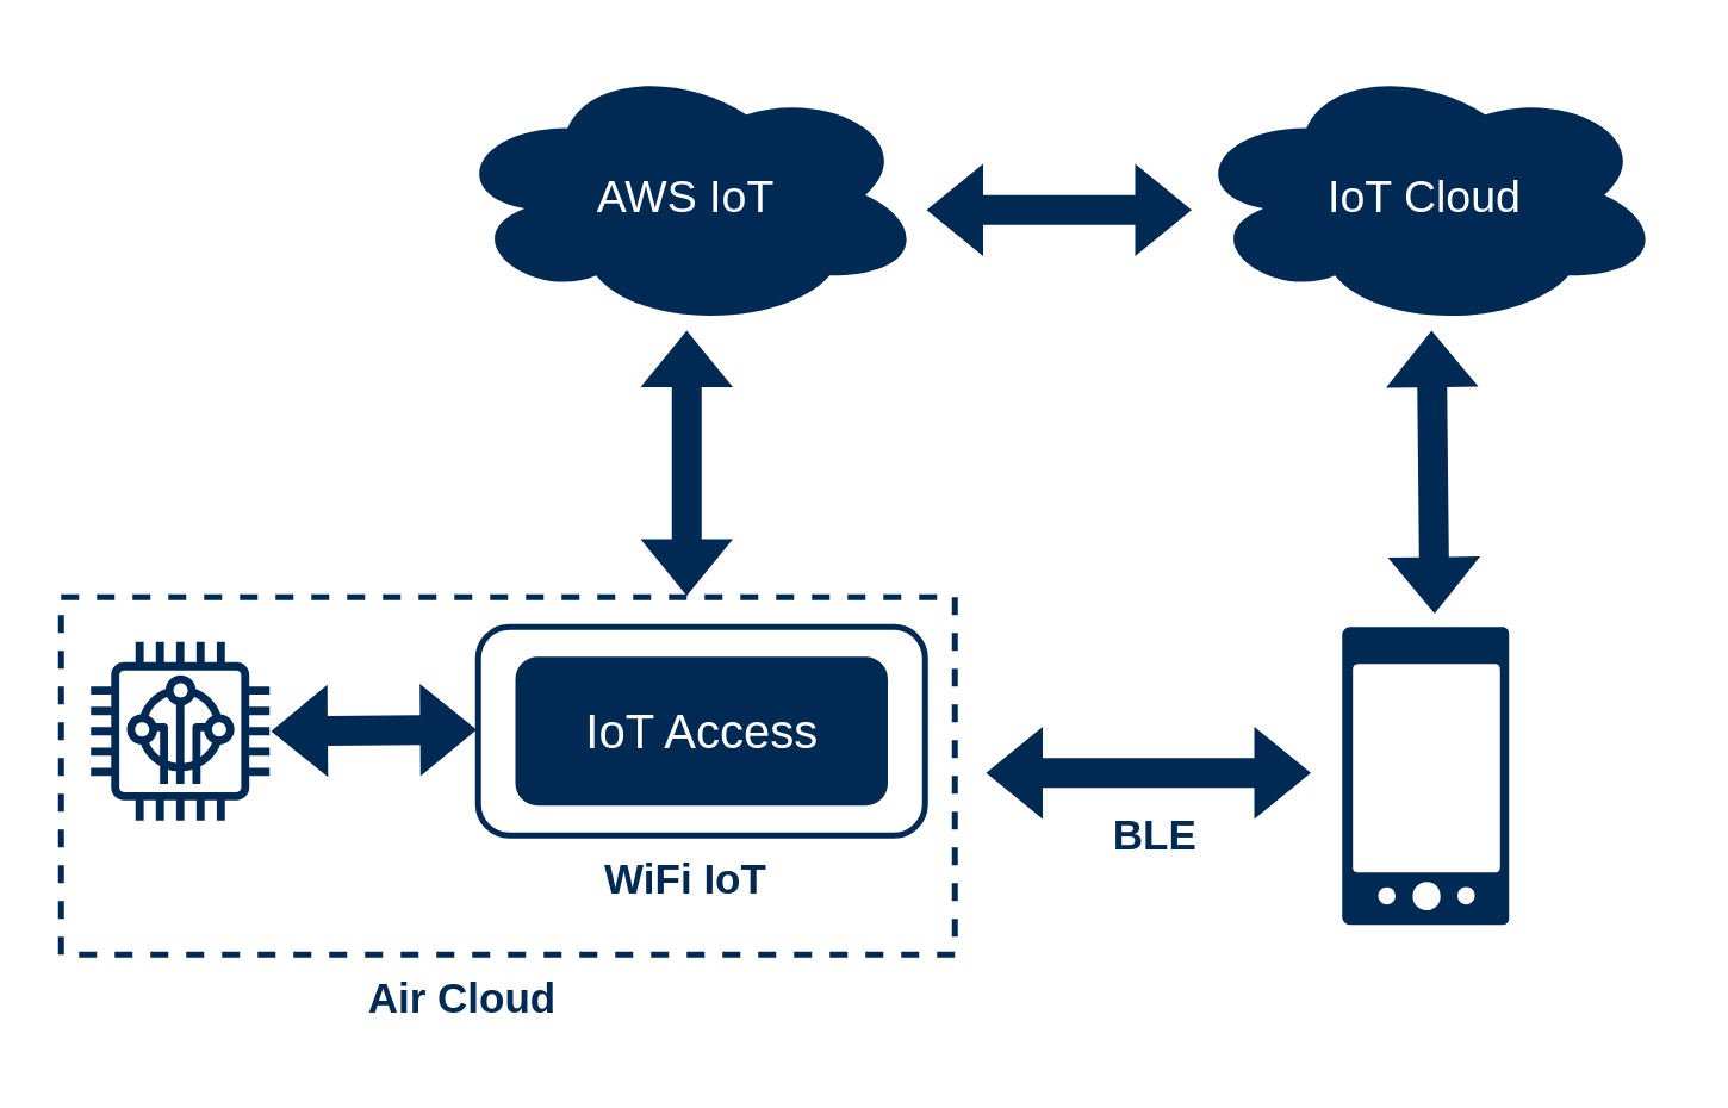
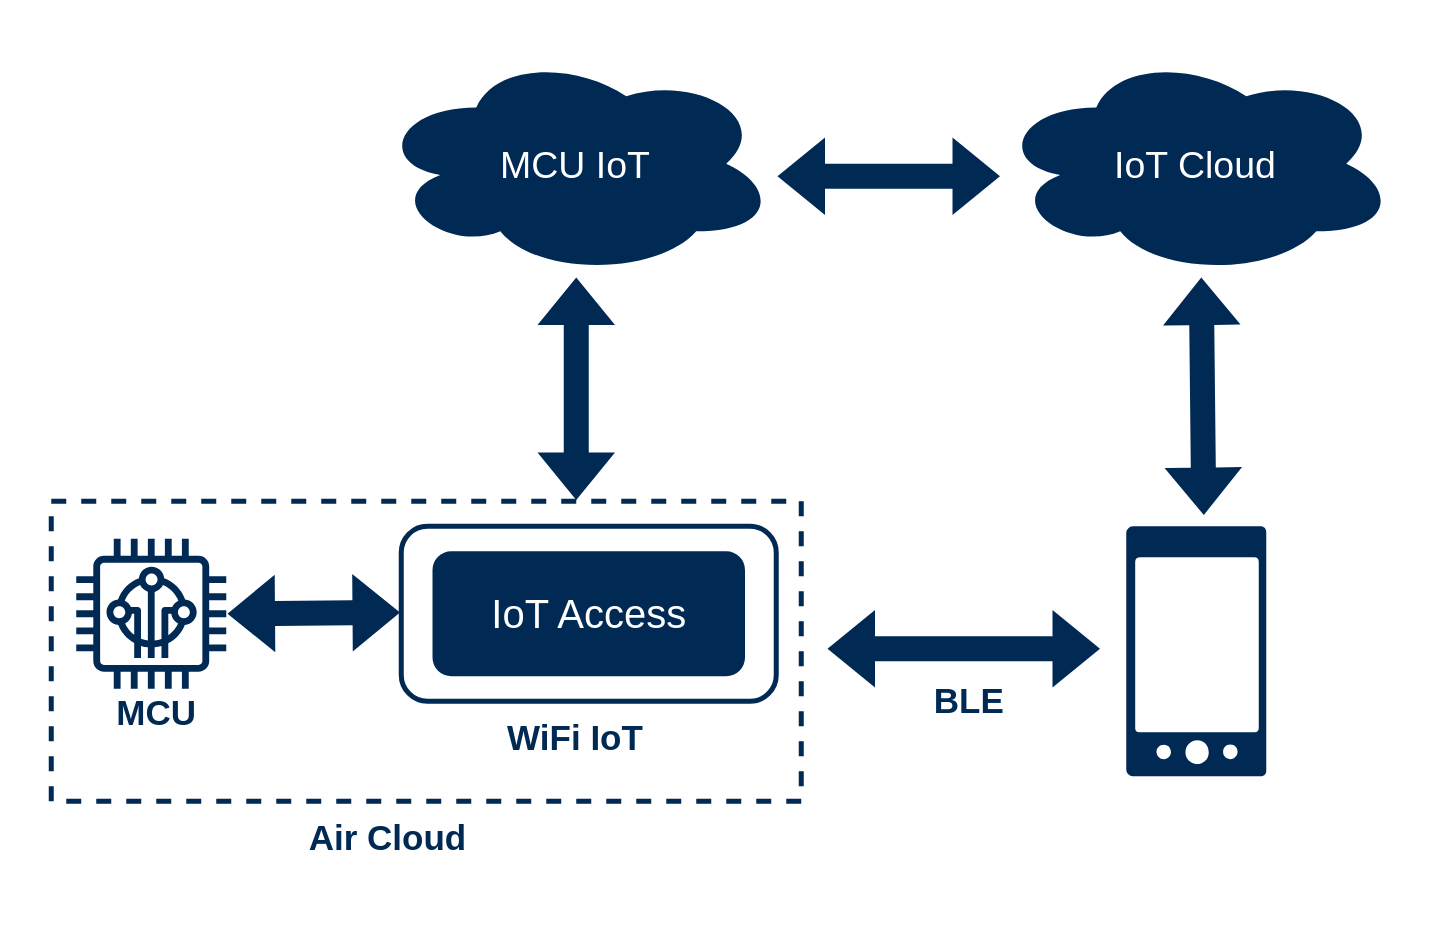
  <mxCell id="0" />
  <mxCell id="1" parent="0" />
  <mxCell id="2" value="" style="rounded=0;whiteSpace=wrap;html=1;fillColor=none;strokeColor=#002954;dashed=1;strokeWidth=2;" vertex="1" parent="1"><mxGeometry x="20" y="200" width="300" height="120" as="geometry" /></mxCell>
  <mxCell id="3" value="" style="rounded=1;whiteSpace=wrap;html=1;strokeColor=#002954;strokeWidth=2;" vertex="1" parent="1"><mxGeometry x="160" y="210" width="150" height="70" as="geometry" /></mxCell>
  <mxCell id="4" value="&lt;font style=&quot;font-size: 16px;&quot;&gt;IoT Access&lt;/font&gt;" style="rounded=1;whiteSpace=wrap;html=1;fillColor=#002954;strokeColor=none;fontColor=#FFFFFF;" vertex="1" parent="1"><mxGeometry x="172.5" y="220" width="125" height="50" as="geometry" /></mxCell>
  <mxCell id="5" value="&lt;font style=&quot;font-size: 14px;&quot; color=&quot;#002954&quot;&gt;WiFi IoT&lt;/font&gt;" style="text;html=1;align=center;verticalAlign=middle;whiteSpace=wrap;rounded=0;fontStyle=1;fontSize=14;" vertex="1" parent="1"><mxGeometry x="185" y="280" width="90" height="30" as="geometry" /></mxCell>
- <mxCell id="6" value="&lt;font style=&quot;font-size: 15px;&quot; color=&quot;#ffffff&quot;&gt;AWS IoT&lt;/font&gt;" style="ellipse;shape=cloud;whiteSpace=wrap;html=1;strokeColor=none;fillColor=#002954;" vertex="1" parent="1"><mxGeometry x="150" y="20" width="160" height="90" as="geometry" /></mxCell>
+ <mxCell id="6" value="&lt;font style=&quot;font-size: 15px;&quot; color=&quot;#ffffff&quot;&gt;MCU IoT&lt;/font&gt;" style="ellipse;shape=cloud;whiteSpace=wrap;html=1;strokeColor=none;fillColor=#002954;" vertex="1" parent="1"><mxGeometry x="150" y="20" width="160" height="90" as="geometry" /></mxCell>
  <mxCell id="7" value="" style="sketch=0;html=1;aspect=fixed;strokeColor=none;shadow=0;fillColor=#002954;verticalAlign=top;labelPosition=center;verticalLabelPosition=bottom;shape=mxgraph.gcp2.phone_android" vertex="1" parent="1"><mxGeometry x="450" y="210" width="56" height="100" as="geometry" /></mxCell>
  <mxCell id="8" value="" style="shape=flexArrow;endArrow=classic;startArrow=classic;html=1;rounded=0;strokeColor=none;fillColor=#002954;" edge="1" parent="1" target="6"><mxGeometry width="100" height="100" relative="1" as="geometry"><mxPoint x="230" y="200" as="sourcePoint" /><mxPoint x="310" y="120" as="targetPoint" /><Array as="points"><mxPoint x="230" y="150" /></Array></mxGeometry></mxCell>
  <mxCell id="9" value="" style="shape=flexArrow;endArrow=classic;startArrow=classic;html=1;rounded=0;strokeColor=none;fillColor=#002954;exitX=0.554;exitY=-0.04;exitDx=0;exitDy=0;exitPerimeter=0;" edge="1" parent="1" source="7"><mxGeometry width="100" height="100" relative="1" as="geometry"><mxPoint x="480" y="200" as="sourcePoint" /><mxPoint x="480" y="110" as="targetPoint" /></mxGeometry></mxCell>
  <mxCell id="10" value="&lt;font style=&quot;font-size: 15px;&quot; color=&quot;#ffffff&quot;&gt;IoT Cloud&lt;/font&gt;" style="ellipse;shape=cloud;whiteSpace=wrap;html=1;strokeColor=none;fillColor=#002954;" vertex="1" parent="1"><mxGeometry x="398" y="20" width="160" height="90" as="geometry" /></mxCell>
  <mxCell id="11" value="" style="shape=flexArrow;endArrow=classic;startArrow=classic;html=1;rounded=0;strokeColor=none;fillColor=#002954;" edge="1" parent="1"><mxGeometry width="100" height="100" relative="1" as="geometry"><mxPoint x="400" y="70" as="sourcePoint" /><mxPoint x="310" y="70" as="targetPoint" /></mxGeometry></mxCell>
  <mxCell id="12" value="" style="sketch=0;outlineConnect=0;fontColor=#232F3E;gradientColor=none;fillColor=#002954;strokeColor=none;dashed=0;verticalLabelPosition=bottom;verticalAlign=top;align=center;html=1;fontSize=12;fontStyle=0;aspect=fixed;pointerEvents=1;shape=mxgraph.aws4.iot_thing_freertos_device;" vertex="1" parent="1"><mxGeometry x="30" y="215" width="60" height="60" as="geometry" /></mxCell>
+ <mxCell id="13" value="&lt;font style=&quot;font-size: 14px;&quot; color=&quot;#002954&quot;&gt;MCU&lt;/font&gt;" style="text;html=1;align=center;verticalAlign=middle;whiteSpace=wrap;rounded=0;fontStyle=1;fontSize=14;" vertex="1" parent="1"><mxGeometry x="35" y="275" width="55" height="20" as="geometry" /></mxCell>
  <mxCell id="14" value="" style="shape=flexArrow;endArrow=classic;startArrow=classic;html=1;rounded=0;strokeColor=none;fillColor=#002954;" edge="1" parent="1"><mxGeometry width="100" height="100" relative="1" as="geometry"><mxPoint x="160" y="244.5" as="sourcePoint" /><mxPoint x="90" y="245" as="targetPoint" /></mxGeometry></mxCell>
  <mxCell id="15" value="&lt;font style=&quot;font-size: 14px;&quot; color=&quot;#002954&quot;&gt;Air Cloud&lt;/font&gt;" style="text;html=1;align=center;verticalAlign=middle;whiteSpace=wrap;rounded=0;fontStyle=1;fontSize=14;" vertex="1" parent="1"><mxGeometry x="110" y="320" width="90" height="30" as="geometry" /></mxCell>
  <mxCell id="16" value="" style="shape=flexArrow;endArrow=classic;startArrow=classic;html=1;rounded=0;strokeColor=none;fillColor=#002954;" edge="1" parent="1"><mxGeometry width="100" height="100" relative="1" as="geometry"><mxPoint x="440" y="259" as="sourcePoint" /><mxPoint x="330" y="259" as="targetPoint" /></mxGeometry></mxCell>
  <mxCell id="17" value="&lt;font style=&quot;font-size: 14px;&quot; color=&quot;#002954&quot;&gt;BLE&lt;/font&gt;" style="text;html=1;align=center;verticalAlign=middle;whiteSpace=wrap;rounded=0;fontStyle=1;fontSize=14;" vertex="1" parent="1"><mxGeometry x="360" y="270" width="55" height="20" as="geometry" /></mxCell>
